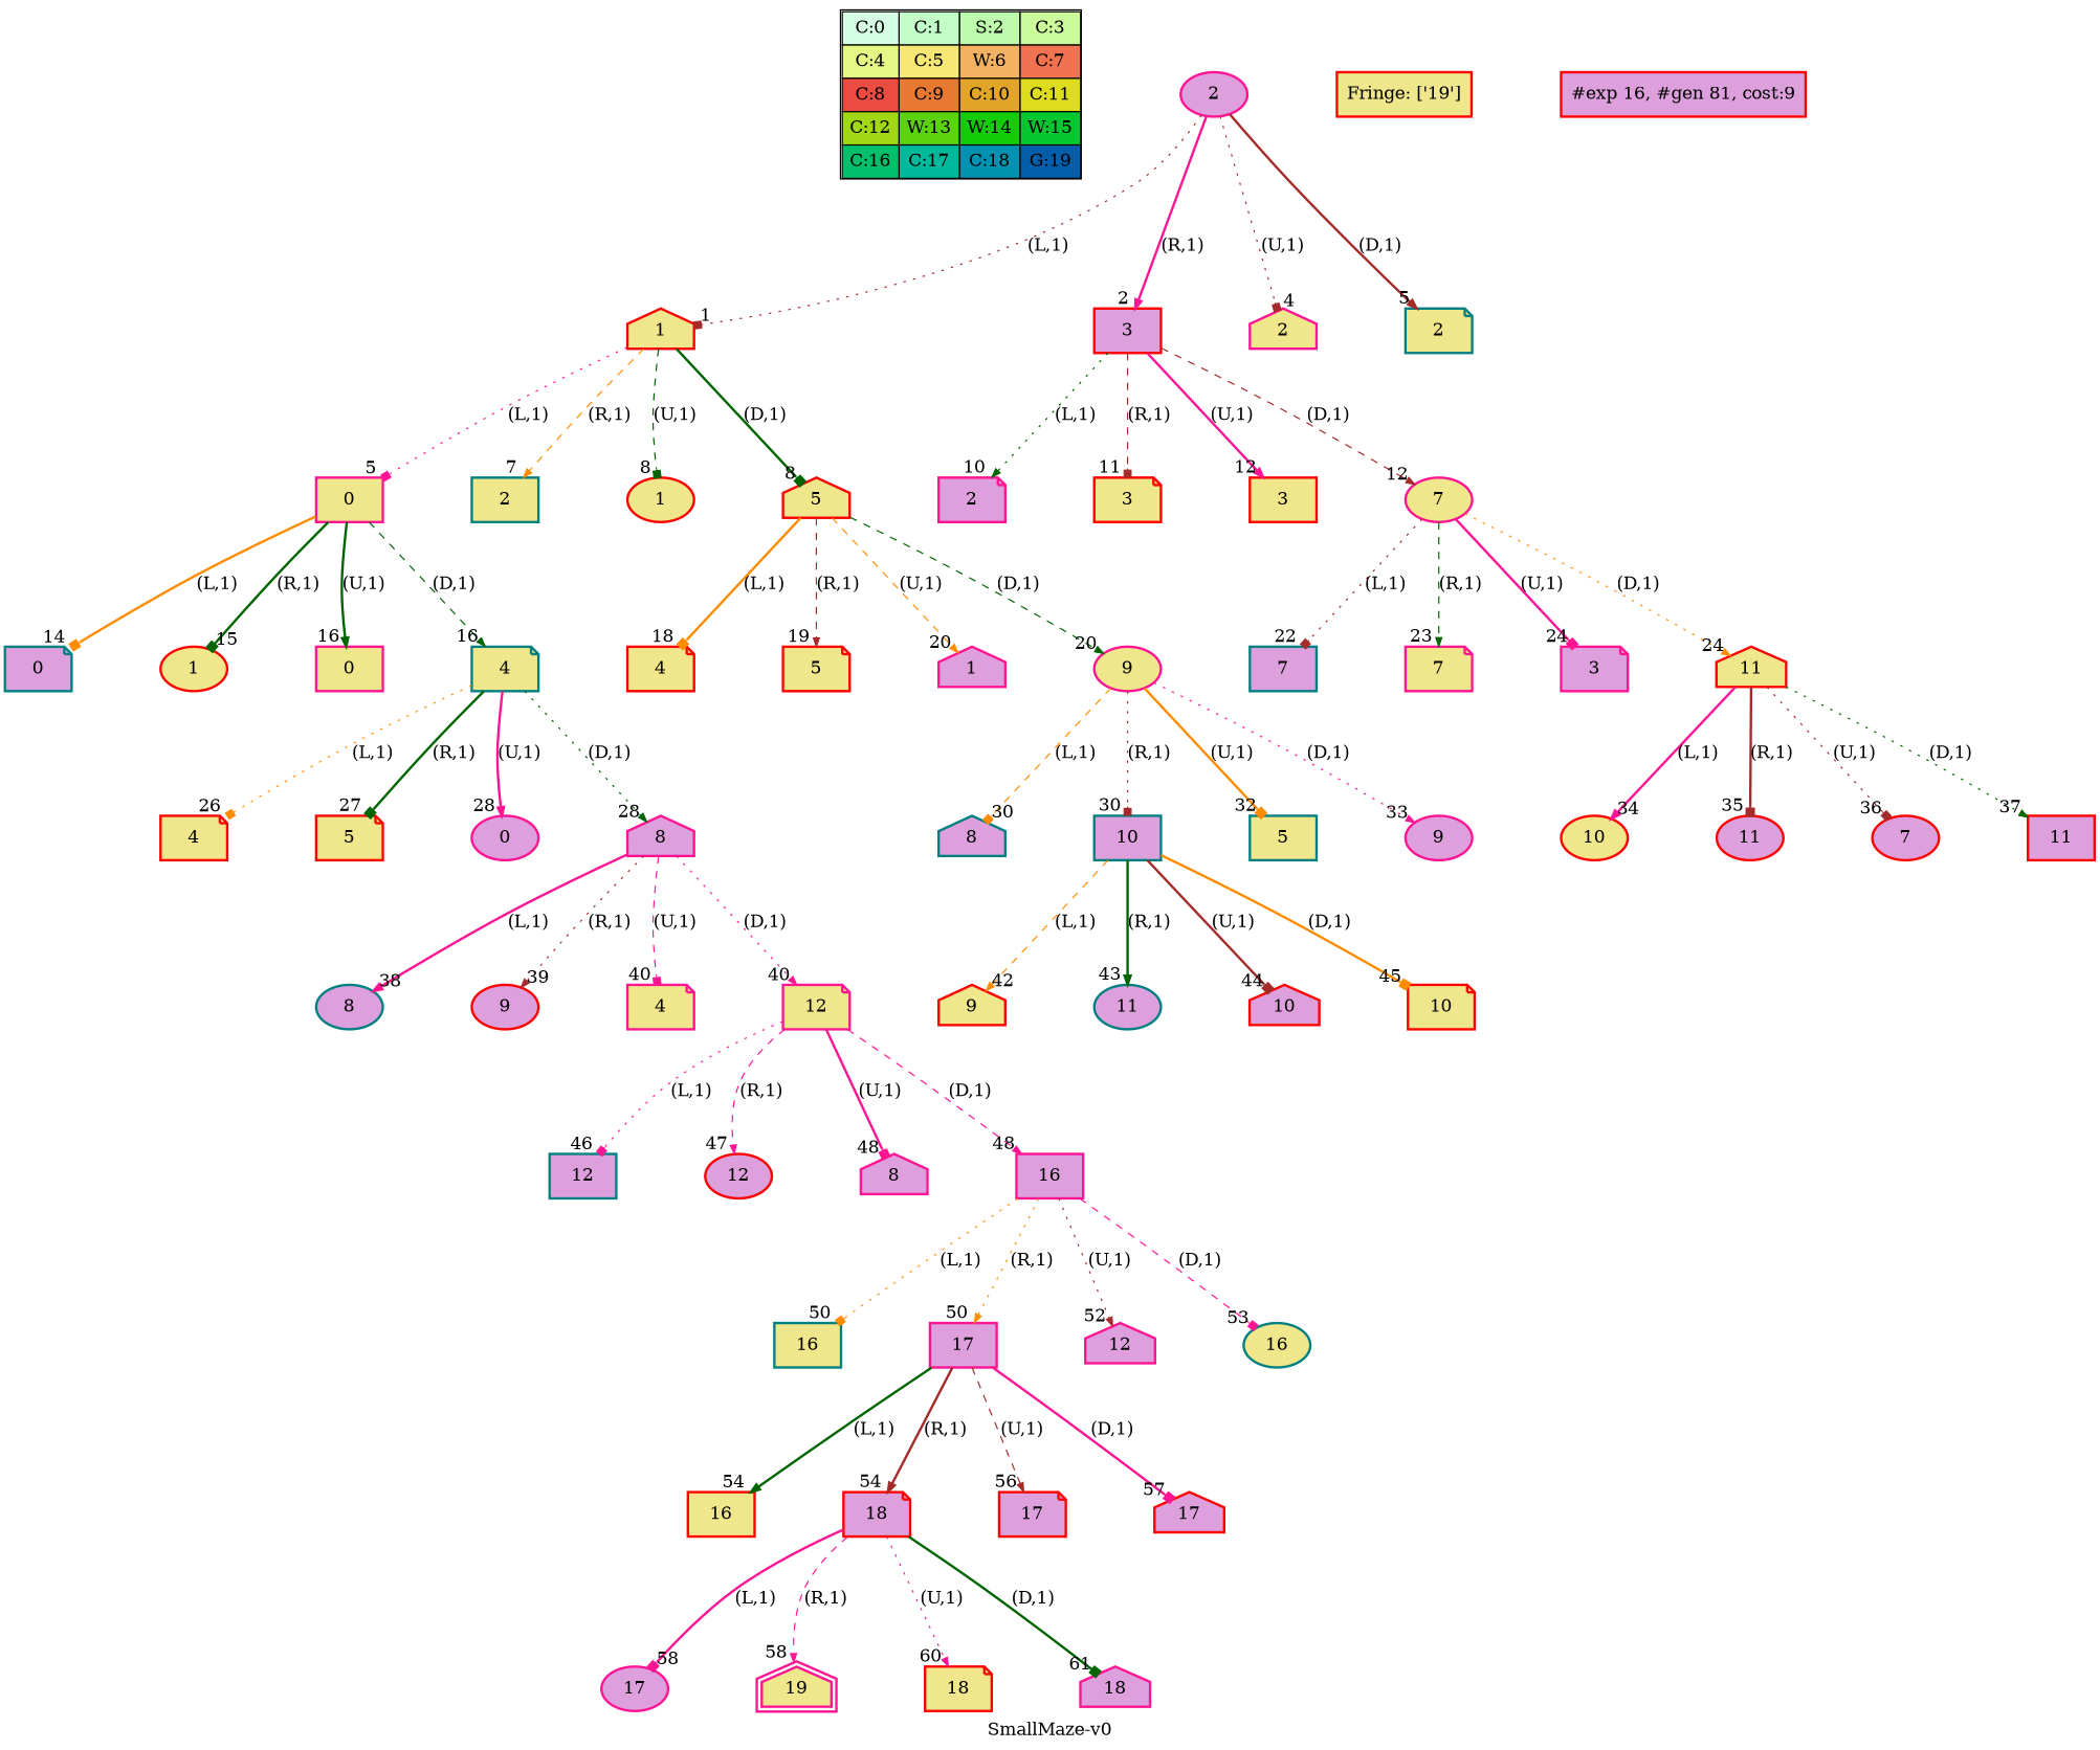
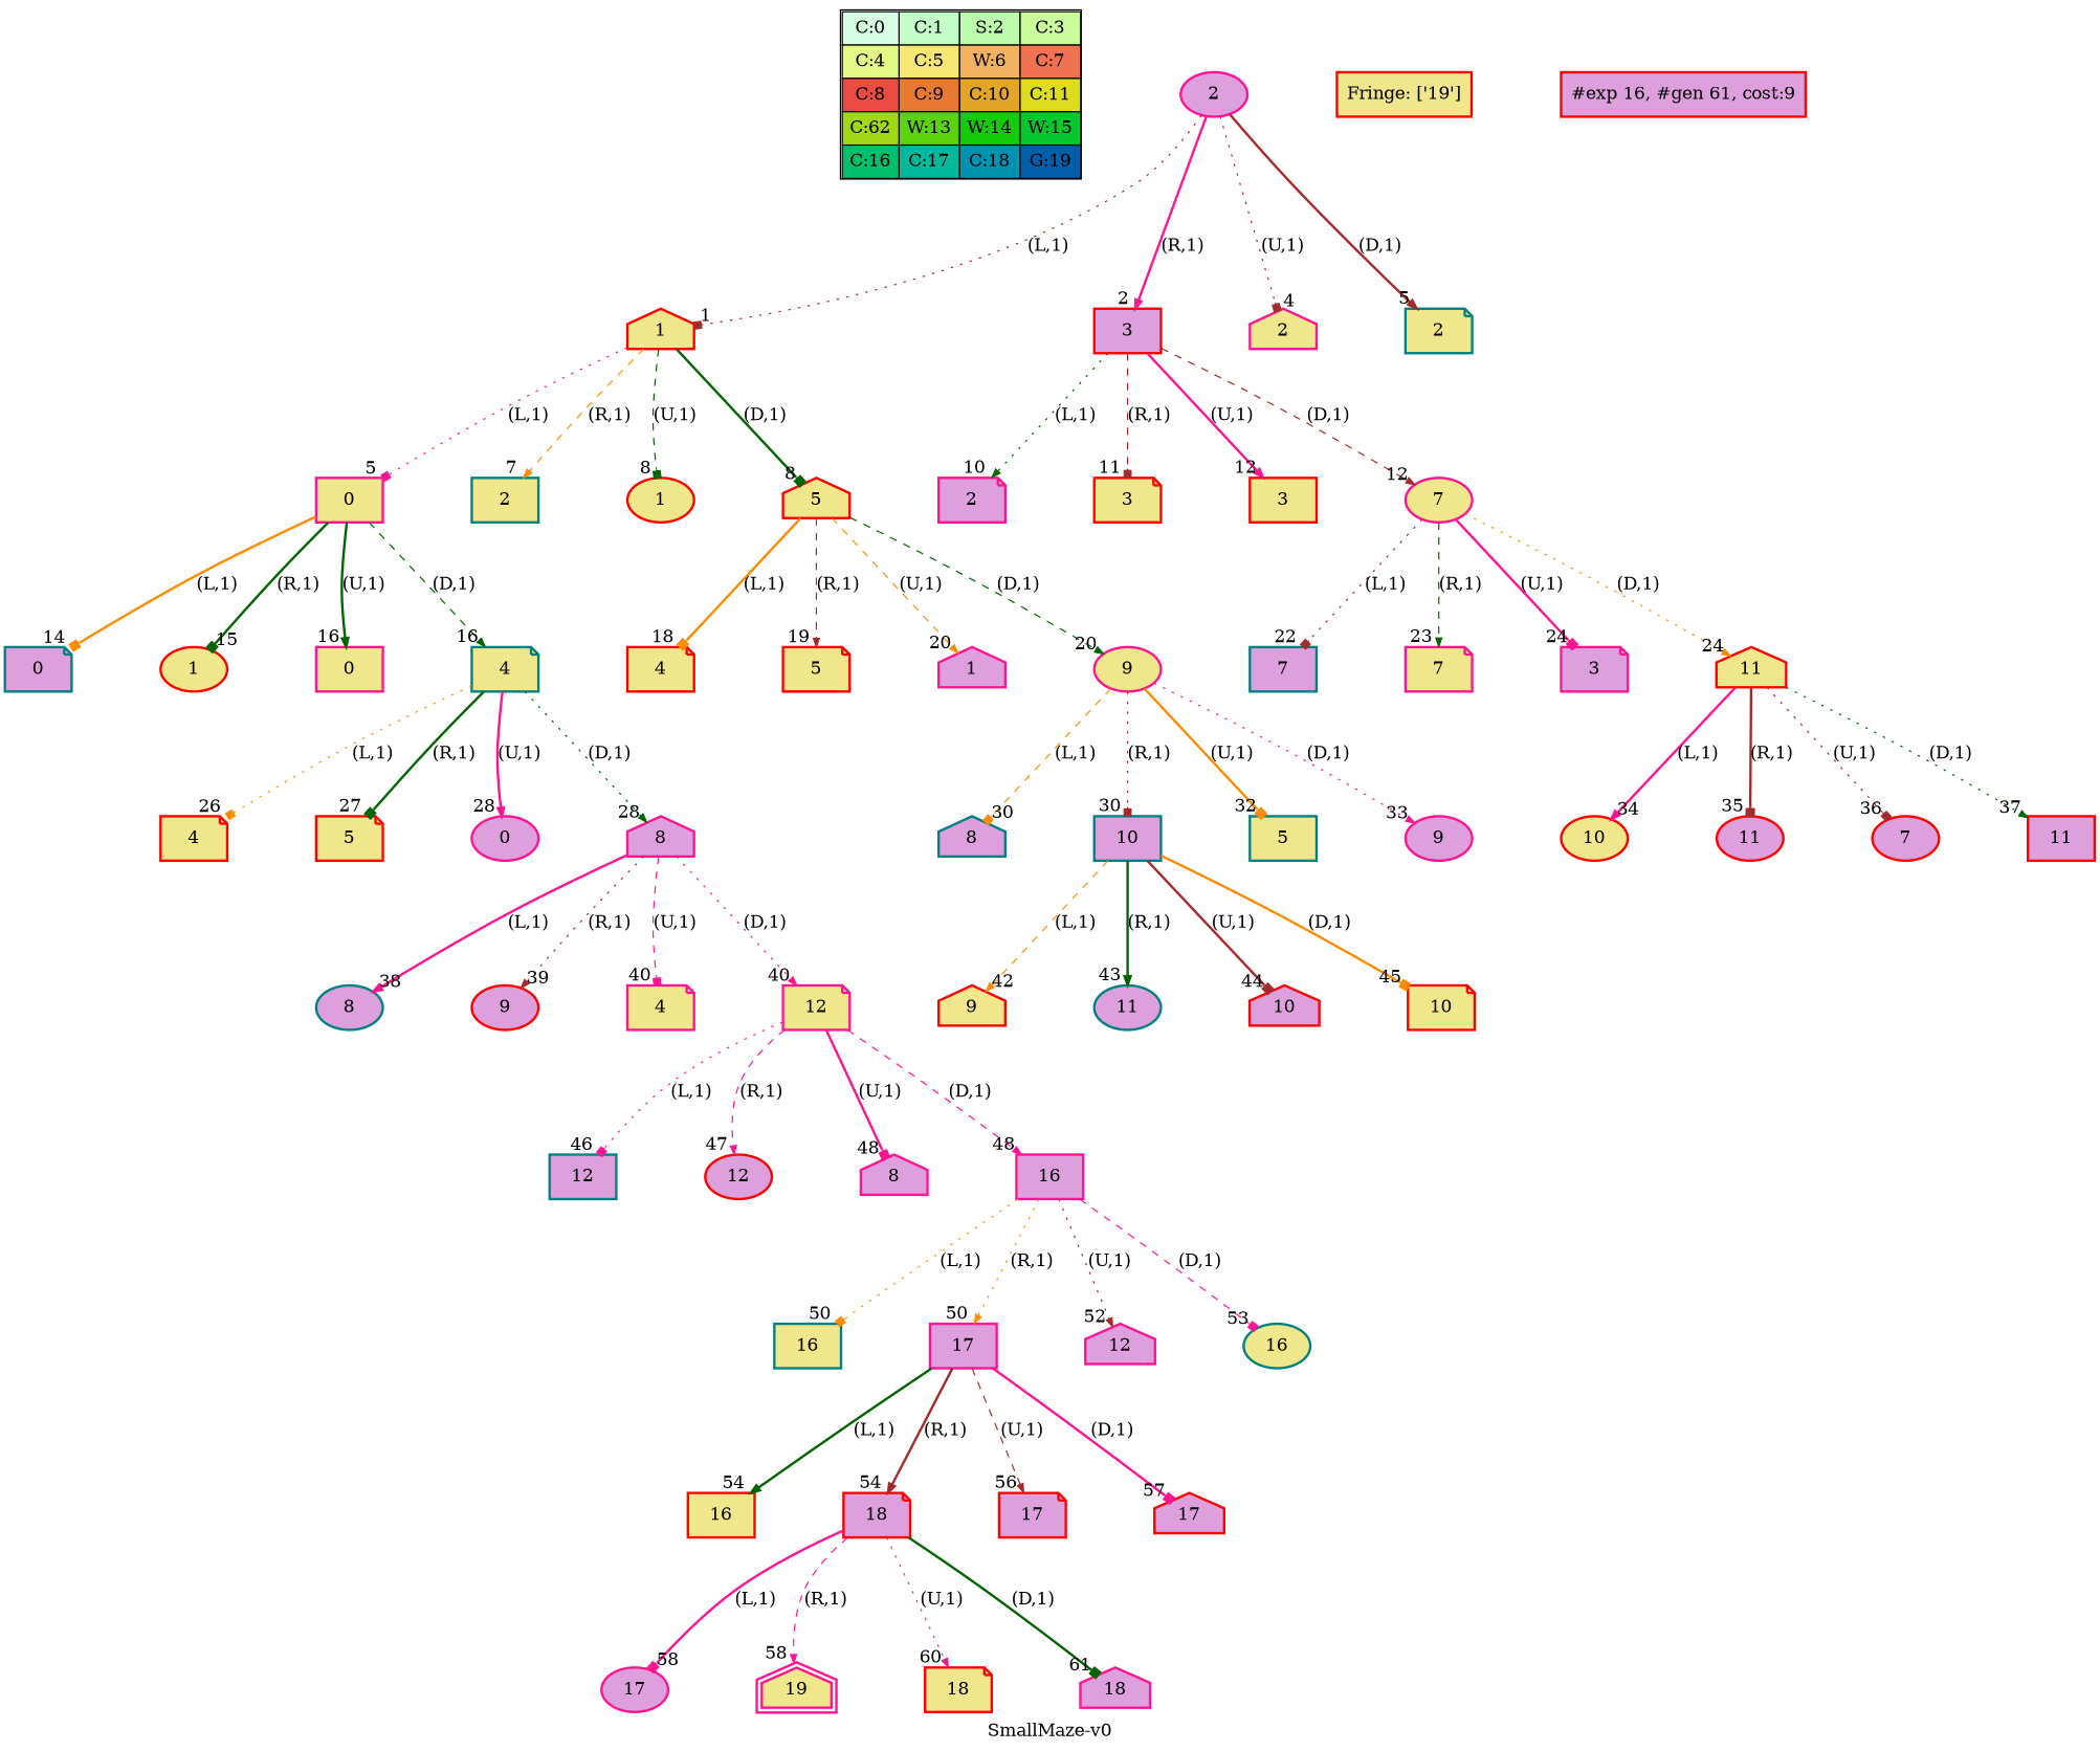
  digraph {
    label="SmallMaze-v0"
    nodesep=1
    ranksep=1.2
    node [penwidth=2 shape=note color=red fillcolor=khaki style=filled]
    edge [arrowhead=normal arrowsize=0.7 color=deeppink headlabel=" 5 " style=bold]
-   n1 [label=<<table border="1" cellpadding="5" cellspacing="0" cellborder="1"><tr><td bgcolor="0.39803922 0.15947579 0.99679532 1.        ">C:0</td><td bgcolor="0.35098039 0.23194764 0.99315867 1.        ">C:1</td><td bgcolor="0.29607843 0.31486959 0.98720184 1.        ">S:2</td><td bgcolor="0.24901961 0.38410575 0.98063477 1.        ">C:3</td></tr><tr><td bgcolor="0.19411765 0.46220388 0.97128103 1.        ">C:4</td><td bgcolor="0.14705882 0.52643216 0.96182564 1.        ">C:5</td><td bgcolor="0.09215686 0.59770746 0.94913494 1.        ">W:6</td><td bgcolor="0.0372549  0.66454018 0.93467977 1.        ">C:7</td></tr><tr><td bgcolor="0.00980392 0.71791192 0.92090552 1.        ">C:8</td><td bgcolor="0.06470588 0.77520398 0.9032472  1.        ">C:9</td><td bgcolor="0.11176471 0.81974048 0.88677369 1.        ">C:10</td><td bgcolor="0.16666667 0.8660254  0.8660254  1.        ">C:11</td></tr><tr><td bgcolor="0.21372549 0.9005867  0.84695821 1.        ">C:12</td><td bgcolor="0.26862745 0.93467977 0.82325295 1.        ">W:13</td><td bgcolor="0.32352941 0.96182564 0.79801723 1.        ">W:14</td><td bgcolor="0.37058824 0.97940977 0.77520398 1.        ">W:15</td></tr><tr><td bgcolor="0.4254902  0.99315867 0.74725253 1.        ">C:16</td><td bgcolor="0.47254902 0.99907048 0.72218645 1.        ">C:17</td><td bgcolor="0.52745098 0.99907048 0.69169844 1.        ">C:18</td><td bgcolor="0.5745098  0.99315867 0.66454018 1.        ">G:19</td></tr></table>> shape=plaintext color="" fillcolor="" style=""]
+   n1 [label=<<table border="1" cellpadding="5" cellspacing="0" cellborder="1"><tr><td bgcolor="0.39803922 0.15947579 0.99679532 1.        ">C:0</td><td bgcolor="0.35098039 0.23194764 0.99315867 1.        ">C:1</td><td bgcolor="0.29607843 0.31486959 0.98720184 1.        ">S:2</td><td bgcolor="0.24901961 0.38410575 0.98063477 1.        ">C:3</td></tr><tr><td bgcolor="0.19411765 0.46220388 0.97128103 1.        ">C:4</td><td bgcolor="0.14705882 0.52643216 0.96182564 1.        ">C:5</td><td bgcolor="0.09215686 0.59770746 0.94913494 1.        ">W:6</td><td bgcolor="0.0372549  0.66454018 0.93467977 1.        ">C:7</td></tr><tr><td bgcolor="0.00980392 0.71791192 0.92090552 1.        ">C:8</td><td bgcolor="0.06470588 0.77520398 0.9032472  1.        ">C:9</td><td bgcolor="0.11176471 0.81974048 0.88677369 1.        ">C:10</td><td bgcolor="0.16666667 0.8660254  0.8660254  1.        ">C:11</td></tr><tr><td bgcolor="0.21372549 0.9005867  0.84695821 1.        ">C:62</td><td bgcolor="0.26862745 0.93467977 0.82325295 1.        ">W:13</td><td bgcolor="0.32352941 0.96182564 0.79801723 1.        ">W:14</td><td bgcolor="0.37058824 0.97940977 0.77520398 1.        ">W:15</td></tr><tr><td bgcolor="0.4254902  0.99315867 0.74725253 1.        ">C:16</td><td bgcolor="0.47254902 0.99907048 0.72218645 1.        ">C:17</td><td bgcolor="0.52745098 0.99907048 0.69169844 1.        ">C:18</td><td bgcolor="0.5745098  0.99315867 0.66454018 1.        ">G:19</td></tr></table>> shape=plaintext color="" fillcolor="" style=""]
    n2 [color=deeppink fillcolor=plum label=2 shape=ellipse]
    n3 [label=1 shape=house]
    n4 [fillcolor=plum label=3 shape=box]
    n5 [color=deeppink label=2 shape=house]
    n6 [color=teal label=2]
    n7 [color=deeppink label=0 shape=box]
    n8 [color=teal label=2 shape=box]
    n9 [label=1 shape=ellipse]
    n10 [label=5 shape=house]
    n11 [color=deeppink fillcolor=plum label=2]
    n12 [label=3]
    n13 [label=3 shape=box]
    n14 [color=deeppink label=7 shape=ellipse]
    n15 [color=teal fillcolor=plum label=0]
    n16 [label=1 shape=ellipse]
    n17 [color=deeppink label=0 shape=box]
    n18 [color=teal label=4]
    n19 [label=4]
    n20 [label=5]
    n21 [color=deeppink fillcolor=plum label=1 shape=house]
    n22 [color=deeppink label=9 shape=ellipse]
    n23 [label="Fringe: ['19']" shape=box]
    n24 [color=teal fillcolor=plum label=7 shape=box]
    n25 [color=deeppink label=7]
    n26 [color=deeppink fillcolor=plum label=3]
    n27 [label=11 shape=house]
    n28 [label=4]
    n29 [label=5]
    n30 [color=deeppink fillcolor=plum label=0 shape=ellipse]
    n31 [color=deeppink fillcolor=plum label=8 shape=house]
    n32 [color=teal fillcolor=plum label=8 shape=house]
    n33 [color=teal fillcolor=plum label=10 shape=box]
    n34 [color=teal label=5 shape=box]
    n35 [color=deeppink fillcolor=plum label=9 shape=ellipse]
    n36 [label=10 shape=ellipse]
    n37 [fillcolor=plum label=11 shape=ellipse]
    n38 [fillcolor=plum label=7 shape=ellipse]
    n39 [fillcolor=plum label=11 shape=box]
    n40 [color=teal fillcolor=plum label=8 shape=ellipse]
    n41 [fillcolor=plum label=9 shape=ellipse]
    n42 [color=deeppink label=4]
    n43 [color=deeppink label=12]
    n44 [label=9 shape=house]
    n45 [color=teal fillcolor=plum label=11 shape=ellipse]
    n46 [fillcolor=plum label=10 shape=house]
    n47 [label=10]
    n48 [color=teal fillcolor=plum label=12 shape=box]
    n49 [fillcolor=plum label=12 shape=ellipse]
    n50 [color=deeppink fillcolor=plum label=8 shape=house]
    n51 [color=deeppink fillcolor=plum label=16 shape=box]
    n52 [color=teal label=16 shape=box]
    n53 [color=deeppink fillcolor=plum label=17 shape=box]
    n54 [color=deeppink fillcolor=plum label=12 shape=house]
    n55 [color=teal label=16 shape=ellipse]
    n56 [label=16 shape=box]
    n57 [fillcolor=plum label=18]
    n58 [fillcolor=plum label=17]
    n59 [fillcolor=plum label=17 shape=house]
    n60 [color=deeppink fillcolor=plum label=17 shape=ellipse]
    n61 [color=deeppink label=19 peripheries=2 shape=house]
    n62 [label=18]
    n63 [color=deeppink fillcolor=plum label=18 shape=house]
-   "#exp 16, #gen 61, cost:9" [fillcolor=plum shape=box label="#exp 16, #gen 81, cost:9"]
+   "#exp 16, #gen 61, cost:9" [fillcolor=plum shape=box]
    subgraph sub_1 {
      label=Map
      n1
    }
    n2 -> n3 [arrowhead=box color=brown headlabel=" 1 " label="(L,1)" style=dotted]
    n2 -> n4 [headlabel=" 2 " label="(R,1)"]
    n2 -> n5 [arrowhead=box color=brown headlabel=" 4 " label="(U,1)" style=dotted]
    n2 -> n6 [color=brown label="(D,1)"]
    n3 -> n7 [arrowhead=box label="(L,1)" style=dotted]
    n3 -> n8 [color=darkorange headlabel=" 7 " label="(R,1)" style=dashed]
    n3 -> n9 [arrowhead=box color=darkgreen headlabel=" 8 " label="(U,1)" style=dashed]
    n3 -> n10 [arrowhead=box color=darkgreen headlabel=" 8 " label="(D,1)"]
    n4 -> n11 [color=darkgreen headlabel=" 10 " label="(L,1)" style=dotted]
    n4 -> n12 [arrowhead=box color=brown headlabel=" 11 " label="(R,1)" style=dashed]
    n4 -> n13 [headlabel=" 12 " label="(U,1)"]
    n4 -> n14 [color=brown headlabel=" 12 " label="(D,1)" style=dashed]
    n7 -> n15 [arrowhead=box color=darkorange headlabel=" 14 " label="(L,1)"]
    n7 -> n16 [arrowhead=box color=darkgreen headlabel=" 15 " label="(R,1)"]
    n7 -> n17 [color=darkgreen headlabel=" 16 " label="(U,1)"]
    n7 -> n18 [color=darkgreen headlabel=" 16 " label="(D,1)" style=dashed]
    n10 -> n19 [arrowhead=box color=darkorange headlabel=" 18 " label="(L,1)"]
    n10 -> n20 [color=brown headlabel=" 19 " label="(R,1)" style=dashed]
    n10 -> n21 [color=darkorange headlabel=" 20 " label="(U,1)" style=dashed]
    n10 -> n22 [color=darkgreen headlabel=" 20 " label="(D,1)" style=dashed]
    n14 -> n24 [arrowhead=box color=brown headlabel=" 22 " label="(L,1)" style=dotted]
    n14 -> n25 [color=darkgreen headlabel=" 23 " label="(R,1)" style=dashed]
    n14 -> n26 [arrowhead=box headlabel=" 24 " label="(U,1)"]
    n14 -> n27 [color=darkorange headlabel=" 24 " label="(D,1)" style=dotted]
    n18 -> n28 [arrowhead=box color=darkorange headlabel=" 26 " label="(L,1)" style=dotted]
    n18 -> n29 [arrowhead=box color=darkgreen headlabel=" 27 " label="(R,1)"]
    n18 -> n30 [headlabel=" 28 " label="(U,1)"]
    n18 -> n31 [color=darkgreen headlabel=" 28 " label="(D,1)" style=dotted]
    n22 -> n32 [arrowhead=box color=darkorange headlabel=" 30 " label="(L,1)" style=dashed]
    n22 -> n33 [arrowhead=box color=brown headlabel=" 30 " label="(R,1)" style=dotted]
    n22 -> n34 [arrowhead=box color=darkorange headlabel=" 32 " label="(U,1)"]
    n22 -> n35 [headlabel=" 33 " label="(D,1)" style=dotted]
    n27 -> n36 [headlabel=" 34 " label="(L,1)"]
    n27 -> n37 [arrowhead=box color=brown headlabel=" 35 " label="(R,1)"]
    n27 -> n38 [arrowhead=box color=brown headlabel=" 36 " label="(U,1)" style=dotted]
    n27 -> n39 [color=darkgreen headlabel=" 37 " label="(D,1)" style=dotted]
    n31 -> n40 [headlabel=" 38 " label="(L,1)"]
    n31 -> n41 [color=brown headlabel=" 39 " label="(R,1)" style=dotted]
    n31 -> n42 [arrowhead=box headlabel=" 40 " label="(U,1)" style=dashed]
    n31 -> n43 [headlabel=" 40 " label="(D,1)" style=dotted]
    n33 -> n44 [color=darkorange headlabel=" 42 " label="(L,1)" style=dashed]
    n33 -> n45 [color=darkgreen headlabel=" 43 " label="(R,1)"]
    n33 -> n46 [arrowhead=box color=brown headlabel=" 44 " label="(U,1)"]
    n33 -> n47 [arrowhead=box color=darkorange headlabel=" 45 " label="(D,1)"]
    n43 -> n48 [arrowhead=box headlabel=" 46 " label="(L,1)" style=dotted]
    n43 -> n49 [headlabel=" 47 " label="(R,1)" style=dashed]
    n43 -> n50 [arrowhead=box headlabel=" 48 " label="(U,1)"]
    n43 -> n51 [headlabel=" 48 " label="(D,1)" style=dashed]
    n51 -> n52 [arrowhead=box color=darkorange headlabel=" 50 " label="(L,1)" style=dotted]
    n51 -> n53 [color=darkorange headlabel=" 50 " label="(R,1)" style=dotted]
    n51 -> n54 [color=brown headlabel=" 52 " label="(U,1)" style=dotted]
    n51 -> n55 [arrowhead=box headlabel=" 53 " label="(D,1)" style=dashed]
    n53 -> n56 [color=darkgreen headlabel=" 54 " label="(L,1)"]
    n53 -> n57 [color=brown headlabel=" 54 " label="(R,1)"]
    n53 -> n58 [color=brown headlabel=" 56 " label="(U,1)" style=dashed]
    n53 -> n59 [arrowhead=box headlabel=" 57 " label="(D,1)"]
    n57 -> n60 [arrowhead=box headlabel=" 58 " label="(L,1)"]
    n57 -> n61 [headlabel=" 58 " label="(R,1)" style=dashed]
    n57 -> n62 [headlabel=" 60 " label="(U,1)" style=dotted]
    n57 -> n63 [arrowhead=box color=darkgreen headlabel=" 61 " label="(D,1)"]
  }
